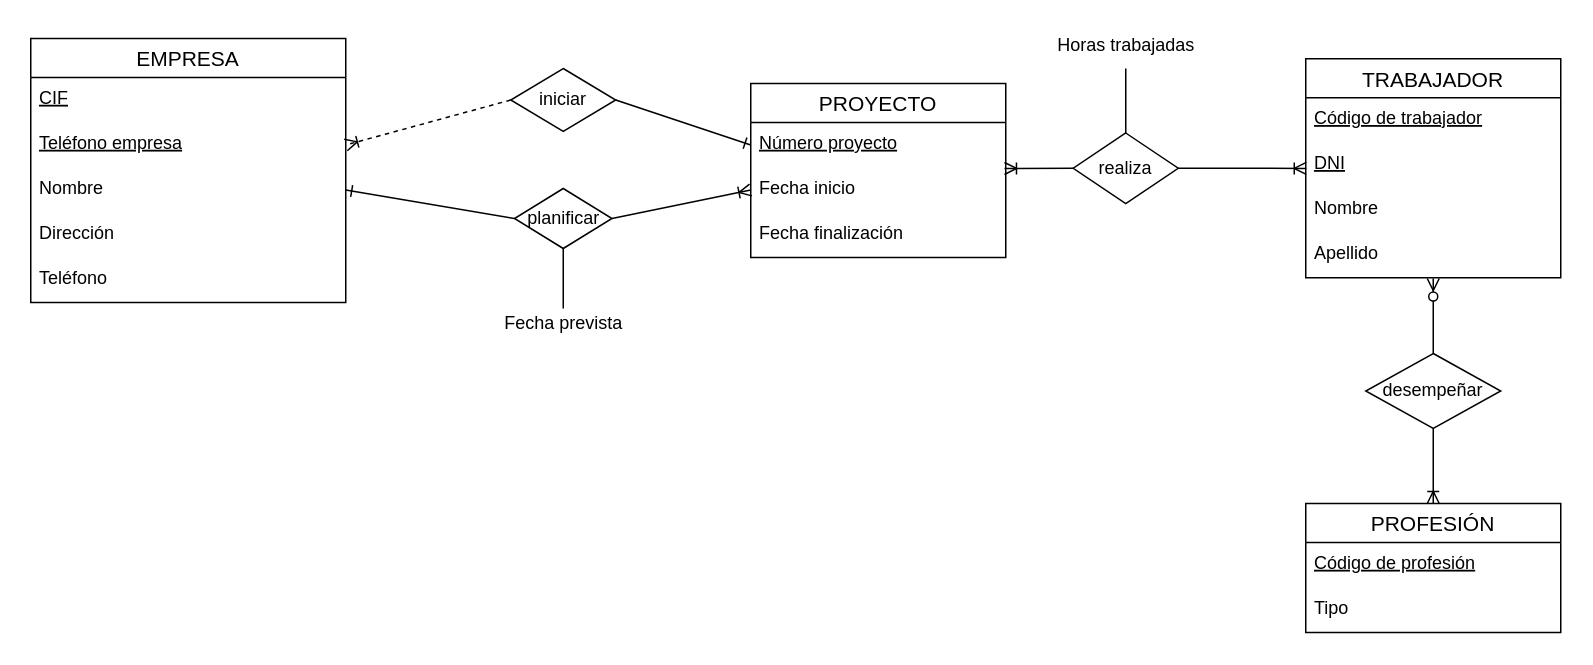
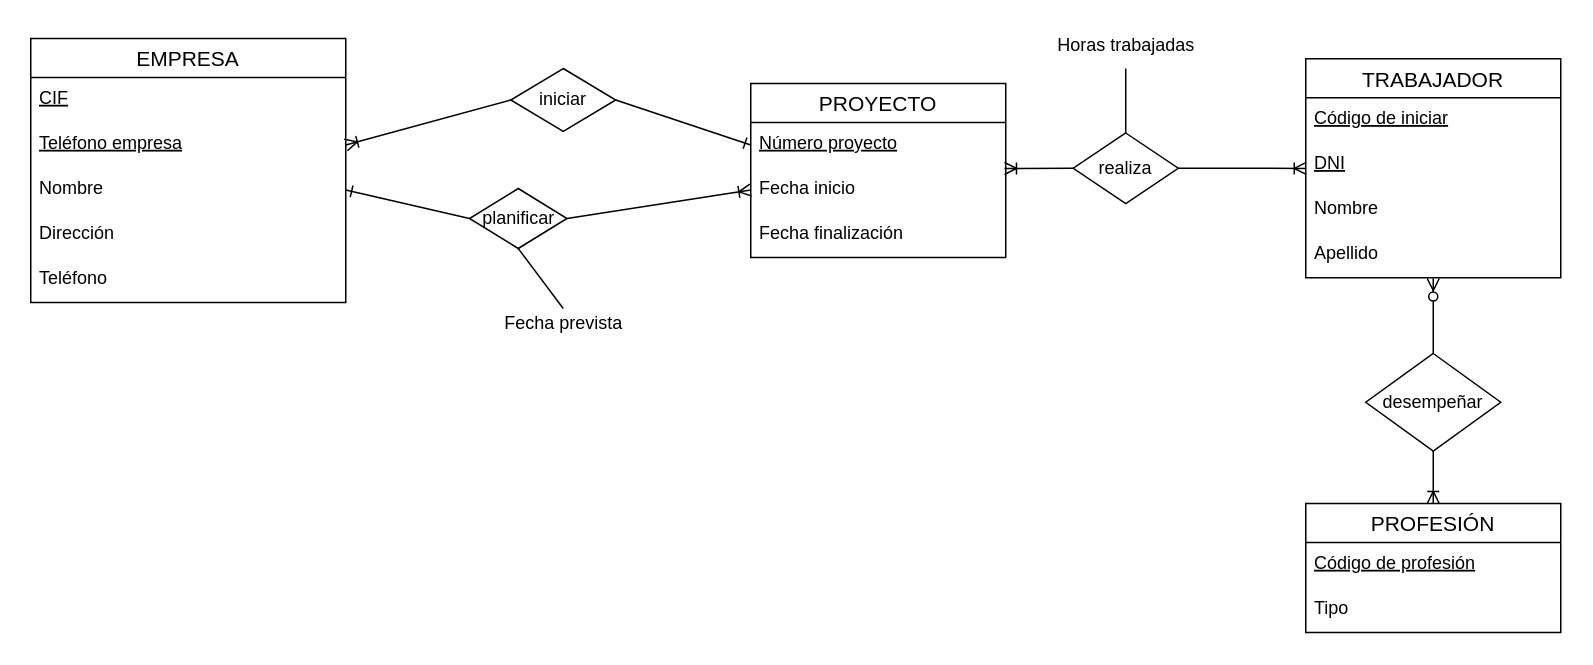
  <mxCell id="0" />
  <mxCell id="1" parent="0" />
  <mxCell id="2" value="EMPRESA" style="swimlane;fontStyle=0;childLayout=stackLayout;horizontal=1;startSize=26;horizontalStack=0;resizeParent=1;resizeParentMax=0;resizeLast=0;collapsible=1;marginBottom=0;align=center;fontSize=14;" vertex="1" parent="1"><mxGeometry x="20" y="25" width="210" height="176" as="geometry" /></mxCell>
  <mxCell id="3" value="CIF" style="text;strokeColor=none;fillColor=none;spacingLeft=4;spacingRight=4;overflow=hidden;rotatable=0;points=[[0,0.5],[1,0.5]];portConstraint=eastwest;fontSize=12;fontStyle=4" vertex="1" parent="2"><mxGeometry y="26" width="210" height="30" as="geometry" /></mxCell>
  <mxCell id="4" value="Teléfono empresa" style="text;strokeColor=none;fillColor=none;spacingLeft=4;spacingRight=4;overflow=hidden;rotatable=0;points=[[0,0.5],[1,0.5]];portConstraint=eastwest;fontSize=12;fontStyle=4" vertex="1" parent="2"><mxGeometry y="56" width="210" height="30" as="geometry" /></mxCell>
  <mxCell id="5" value="Nombre" style="text;strokeColor=none;fillColor=none;spacingLeft=4;spacingRight=4;overflow=hidden;rotatable=0;points=[[0,0.5],[1,0.5]];portConstraint=eastwest;fontSize=12;" vertex="1" parent="2"><mxGeometry y="86" width="210" height="30" as="geometry" /></mxCell>
  <mxCell id="6" value="Dirección" style="text;strokeColor=none;fillColor=none;spacingLeft=4;spacingRight=4;overflow=hidden;rotatable=0;points=[[0,0.5],[1,0.5]];portConstraint=eastwest;fontSize=12;" vertex="1" parent="2"><mxGeometry y="116" width="210" height="30" as="geometry" /></mxCell>
  <mxCell id="7" value="Teléfono" style="text;strokeColor=none;fillColor=none;spacingLeft=4;spacingRight=4;overflow=hidden;rotatable=0;points=[[0,0.5],[1,0.5]];portConstraint=eastwest;fontSize=12;" vertex="1" parent="2"><mxGeometry y="146" width="210" height="30" as="geometry" /></mxCell>
  <mxCell id="8" value="PROYECTO" style="swimlane;fontStyle=0;childLayout=stackLayout;horizontal=1;startSize=26;horizontalStack=0;resizeParent=1;resizeParentMax=0;resizeLast=0;collapsible=1;marginBottom=0;align=center;fontSize=14;" vertex="1" parent="1"><mxGeometry x="500" y="55" width="170" height="116" as="geometry" /></mxCell>
  <mxCell id="9" value="Número proyecto" style="text;strokeColor=none;fillColor=none;spacingLeft=4;spacingRight=4;overflow=hidden;rotatable=0;points=[[0,0.5],[1,0.5]];portConstraint=eastwest;fontSize=12;fontStyle=4" vertex="1" parent="8"><mxGeometry y="26" width="170" height="30" as="geometry" /></mxCell>
  <mxCell id="10" value="Fecha inicio" style="text;strokeColor=none;fillColor=none;spacingLeft=4;spacingRight=4;overflow=hidden;rotatable=0;points=[[0,0.5],[1,0.5]];portConstraint=eastwest;fontSize=12;" vertex="1" parent="8"><mxGeometry y="56" width="170" height="30" as="geometry" /></mxCell>
  <mxCell id="11" value="Fecha finalización" style="text;strokeColor=none;fillColor=none;spacingLeft=4;spacingRight=4;overflow=hidden;rotatable=0;points=[[0,0.5],[1,0.5]];portConstraint=eastwest;fontSize=12;" vertex="1" parent="8"><mxGeometry y="86" width="170" height="30" as="geometry" /></mxCell>
  <mxCell id="12" value="PROFESIÓN" style="swimlane;fontStyle=0;childLayout=stackLayout;horizontal=1;startSize=26;horizontalStack=0;resizeParent=1;resizeParentMax=0;resizeLast=0;collapsible=1;marginBottom=0;align=center;fontSize=14;" vertex="1" parent="1"><mxGeometry x="870" y="335" width="170" height="86" as="geometry" /></mxCell>
  <mxCell id="13" value="Código de profesión" style="text;strokeColor=none;fillColor=none;spacingLeft=4;spacingRight=4;overflow=hidden;rotatable=0;points=[[0,0.5],[1,0.5]];portConstraint=eastwest;fontSize=12;fontStyle=4" vertex="1" parent="12"><mxGeometry y="26" width="170" height="30" as="geometry" /></mxCell>
  <mxCell id="14" value="Tipo&#10;" style="text;strokeColor=none;fillColor=none;spacingLeft=4;spacingRight=4;overflow=hidden;rotatable=0;points=[[0,0.5],[1,0.5]];portConstraint=eastwest;fontSize=12;" vertex="1" parent="12"><mxGeometry y="56" width="170" height="30" as="geometry" /></mxCell>
  <mxCell id="15" value="TRABAJADOR" style="swimlane;fontStyle=0;childLayout=stackLayout;horizontal=1;startSize=26;horizontalStack=0;resizeParent=1;resizeParentMax=0;resizeLast=0;collapsible=1;marginBottom=0;align=center;fontSize=14;" vertex="1" parent="1"><mxGeometry x="870" y="38.5" width="170" height="146" as="geometry" /></mxCell>
- <mxCell id="16" value="Código de trabajador" style="text;strokeColor=none;fillColor=none;spacingLeft=4;spacingRight=4;overflow=hidden;rotatable=0;points=[[0,0.5],[1,0.5]];portConstraint=eastwest;fontSize=12;fontStyle=4" vertex="1" parent="15"><mxGeometry y="26" width="170" height="30" as="geometry" /></mxCell>
+ <mxCell id="16" value="Código de iniciar" style="text;strokeColor=none;fillColor=none;spacingLeft=4;spacingRight=4;overflow=hidden;rotatable=0;points=[[0,0.5],[1,0.5]];portConstraint=eastwest;fontSize=12;fontStyle=4" vertex="1" parent="15"><mxGeometry y="26" width="170" height="30" as="geometry" /></mxCell>
  <mxCell id="17" value="DNI" style="text;strokeColor=none;fillColor=none;spacingLeft=4;spacingRight=4;overflow=hidden;rotatable=0;points=[[0,0.5],[1,0.5]];portConstraint=eastwest;fontSize=12;fontStyle=4" vertex="1" parent="15"><mxGeometry y="56" width="170" height="30" as="geometry" /></mxCell>
  <mxCell id="18" value="Nombre" style="text;strokeColor=none;fillColor=none;spacingLeft=4;spacingRight=4;overflow=hidden;rotatable=0;points=[[0,0.5],[1,0.5]];portConstraint=eastwest;fontSize=12;" vertex="1" parent="15"><mxGeometry y="86" width="170" height="30" as="geometry" /></mxCell>
  <mxCell id="19" value="Apellido" style="text;strokeColor=none;fillColor=none;spacingLeft=4;spacingRight=4;overflow=hidden;rotatable=0;points=[[0,0.5],[1,0.5]];portConstraint=eastwest;fontSize=12;" vertex="1" parent="15"><mxGeometry y="116" width="170" height="30" as="geometry" /></mxCell>
  <mxCell id="20" value="Horas trabajadas" style="text;html=1;align=center;verticalAlign=middle;resizable=0;points=[];autosize=1;strokeColor=none;fillColor=none;" vertex="1" parent="1"><mxGeometry x="695" y="20" width="110" height="20" as="geometry" /></mxCell>
- <mxCell id="21" value="desempeñar" style="shape=rhombus;perimeter=rhombusPerimeter;whiteSpace=wrap;html=1;align=center;" vertex="1" parent="1"><mxGeometry x="910" y="235" width="90" height="50" as="geometry" /></mxCell>
+ <mxCell id="21" value="desempeñar" style="shape=rhombus;perimeter=rhombusPerimeter;whiteSpace=wrap;html=1;align=center;" vertex="1" parent="1"><mxGeometry x="910" y="235" width="90" height="65" as="geometry" /></mxCell>
  <mxCell id="22" value="iniciar" style="shape=rhombus;perimeter=rhombusPerimeter;whiteSpace=wrap;html=1;align=center;" vertex="1" parent="1"><mxGeometry x="340" y="45" width="70" height="42" as="geometry" /></mxCell>
- <mxCell id="23" value="planificar" style="shape=rhombus;perimeter=rhombusPerimeter;whiteSpace=wrap;html=1;align=center;" vertex="1" parent="1"><mxGeometry x="342.5" y="125" width="65" height="40" as="geometry" /></mxCell>
+ <mxCell id="23" value="planificar" style="shape=rhombus;perimeter=rhombusPerimeter;whiteSpace=wrap;html=1;align=center;" vertex="1" parent="1"><mxGeometry x="312.5" y="125" width="65" height="40" as="geometry" /></mxCell>
  <mxCell id="24" value="" style="endArrow=none;html=1;rounded=0;entryX=0.5;entryY=1;entryDx=0;entryDy=0;" edge="1" parent="1" target="23"><mxGeometry width="50" height="50" relative="1" as="geometry"><mxPoint x="375" y="205" as="sourcePoint" /><mxPoint x="600" y="285" as="targetPoint" /></mxGeometry></mxCell>
  <mxCell id="25" value="Fecha prevista" style="text;html=1;align=center;verticalAlign=middle;resizable=0;points=[];autosize=1;strokeColor=none;fillColor=none;" vertex="1" parent="1"><mxGeometry x="330" y="205" width="90" height="20" as="geometry" /></mxCell>
  <mxCell id="26" value="realiza" style="shape=rhombus;perimeter=rhombusPerimeter;whiteSpace=wrap;html=1;align=center;" vertex="1" parent="1"><mxGeometry x="715" y="88" width="70" height="47" as="geometry" /></mxCell>
  <mxCell id="27" value="" style="endArrow=none;html=1;rounded=0;entryX=0.5;entryY=0;entryDx=0;entryDy=0;exitX=0.5;exitY=1.25;exitDx=0;exitDy=0;exitPerimeter=0;" edge="1" parent="1" source="20" target="26"><mxGeometry width="50" height="50" relative="1" as="geometry"><mxPoint x="550" y="335" as="sourcePoint" /><mxPoint x="600" y="285" as="targetPoint" /></mxGeometry></mxCell>
  <mxCell id="28" value="" style="fontSize=12;html=1;endArrow=ERoneToMany;rounded=0;exitX=1;exitY=0.5;exitDx=0;exitDy=0;entryX=0.002;entryY=0.57;entryDx=0;entryDy=0;entryPerimeter=0;" edge="1" parent="1" source="26" target="17"><mxGeometry width="100" height="100" relative="1" as="geometry"><mxPoint x="530" y="365" as="sourcePoint" /><mxPoint x="630" y="265" as="targetPoint" /></mxGeometry></mxCell>
  <mxCell id="29" value="" style="fontSize=12;html=1;endArrow=ERoneToMany;rounded=0;exitX=0;exitY=0.5;exitDx=0;exitDy=0;entryX=0.995;entryY=0.022;entryDx=0;entryDy=0;entryPerimeter=0;" edge="1" parent="1" source="26" target="10"><mxGeometry width="100" height="100" relative="1" as="geometry"><mxPoint x="810" y="121.5" as="sourcePoint" /><mxPoint x="880.34" y="121.6" as="targetPoint" /></mxGeometry></mxCell>
  <mxCell id="30" value="" style="fontSize=12;html=1;endArrow=ERoneToMany;rounded=0;exitX=0.5;exitY=1;exitDx=0;exitDy=0;entryX=0.5;entryY=0;entryDx=0;entryDy=0;" edge="1" parent="1" source="21" target="12"><mxGeometry width="100" height="100" relative="1" as="geometry"><mxPoint x="820" y="131.5" as="sourcePoint" /><mxPoint x="890.34" y="131.6" as="targetPoint" /></mxGeometry></mxCell>
  <mxCell id="31" value="" style="fontSize=12;html=1;endArrow=ERzeroToMany;endFill=1;rounded=0;exitX=0.5;exitY=0;exitDx=0;exitDy=0;" edge="1" parent="1" source="21"><mxGeometry width="100" height="100" relative="1" as="geometry"><mxPoint x="550" y="295" as="sourcePoint" /><mxPoint x="955" y="185" as="targetPoint" /></mxGeometry></mxCell>
  <mxCell id="32" value="" style="fontSize=12;html=1;endArrow=ERone;endFill=1;rounded=0;entryX=0;entryY=0.5;entryDx=0;entryDy=0;exitX=1;exitY=0.5;exitDx=0;exitDy=0;" edge="1" parent="1" source="22" target="9"><mxGeometry width="100" height="100" relative="1" as="geometry"><mxPoint x="480" y="295" as="sourcePoint" /><mxPoint x="580" y="195" as="targetPoint" /></mxGeometry></mxCell>
- <mxCell id="33" value="" style="fontSize=12;html=1;endArrow=ERoneToMany;rounded=0;entryX=1;entryY=0.5;entryDx=0;entryDy=0;exitX=0;exitY=0.5;exitDx=0;exitDy=0;dashed=1;" edge="1" parent="1" source="22" target="4"><mxGeometry width="100" height="100" relative="1" as="geometry"><mxPoint x="480" y="295" as="sourcePoint" /><mxPoint x="580" y="195" as="targetPoint" /></mxGeometry></mxCell>
+ <mxCell id="33" value="" style="fontSize=12;html=1;endArrow=ERoneToMany;rounded=0;entryX=1;entryY=0.5;entryDx=0;entryDy=0;exitX=0;exitY=0.5;exitDx=0;exitDy=0;" edge="1" parent="1" source="22" target="4"><mxGeometry width="100" height="100" relative="1" as="geometry"><mxPoint x="480" y="295" as="sourcePoint" /><mxPoint x="580" y="195" as="targetPoint" /></mxGeometry></mxCell>
  <mxCell id="34" value="" style="fontSize=12;html=1;endArrow=ERoneToMany;rounded=0;entryX=0;entryY=0.5;entryDx=0;entryDy=0;exitX=1;exitY=0.5;exitDx=0;exitDy=0;" edge="1" parent="1" source="23" target="10"><mxGeometry width="100" height="100" relative="1" as="geometry"><mxPoint x="350" y="76" as="sourcePoint" /><mxPoint x="240" y="106" as="targetPoint" /></mxGeometry></mxCell>
  <mxCell id="35" value="" style="fontSize=12;html=1;endArrow=ERone;endFill=1;rounded=0;entryX=1;entryY=0.5;entryDx=0;entryDy=0;exitX=0;exitY=0.5;exitDx=0;exitDy=0;" edge="1" parent="1" source="23" target="5"><mxGeometry width="100" height="100" relative="1" as="geometry"><mxPoint x="420" y="76" as="sourcePoint" /><mxPoint x="510" y="106" as="targetPoint" /></mxGeometry></mxCell>
